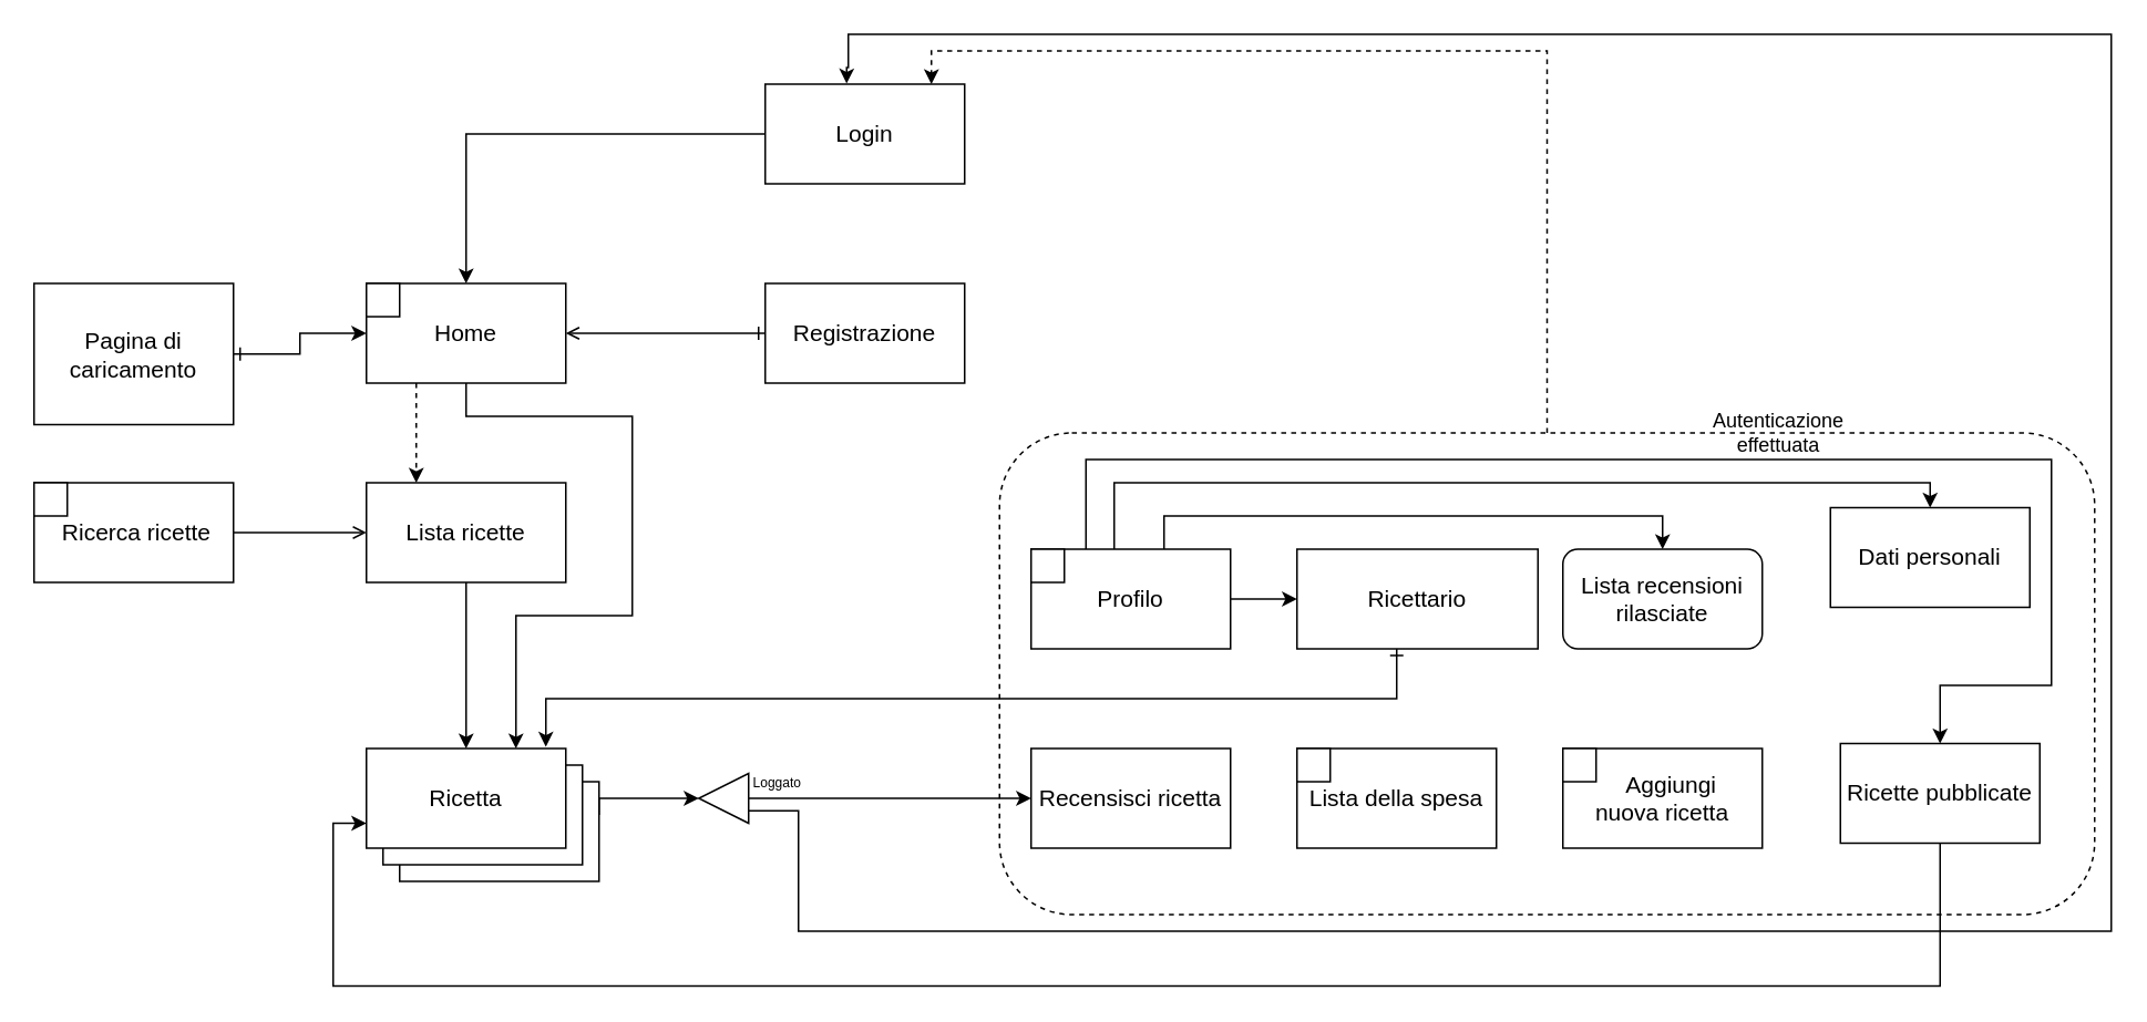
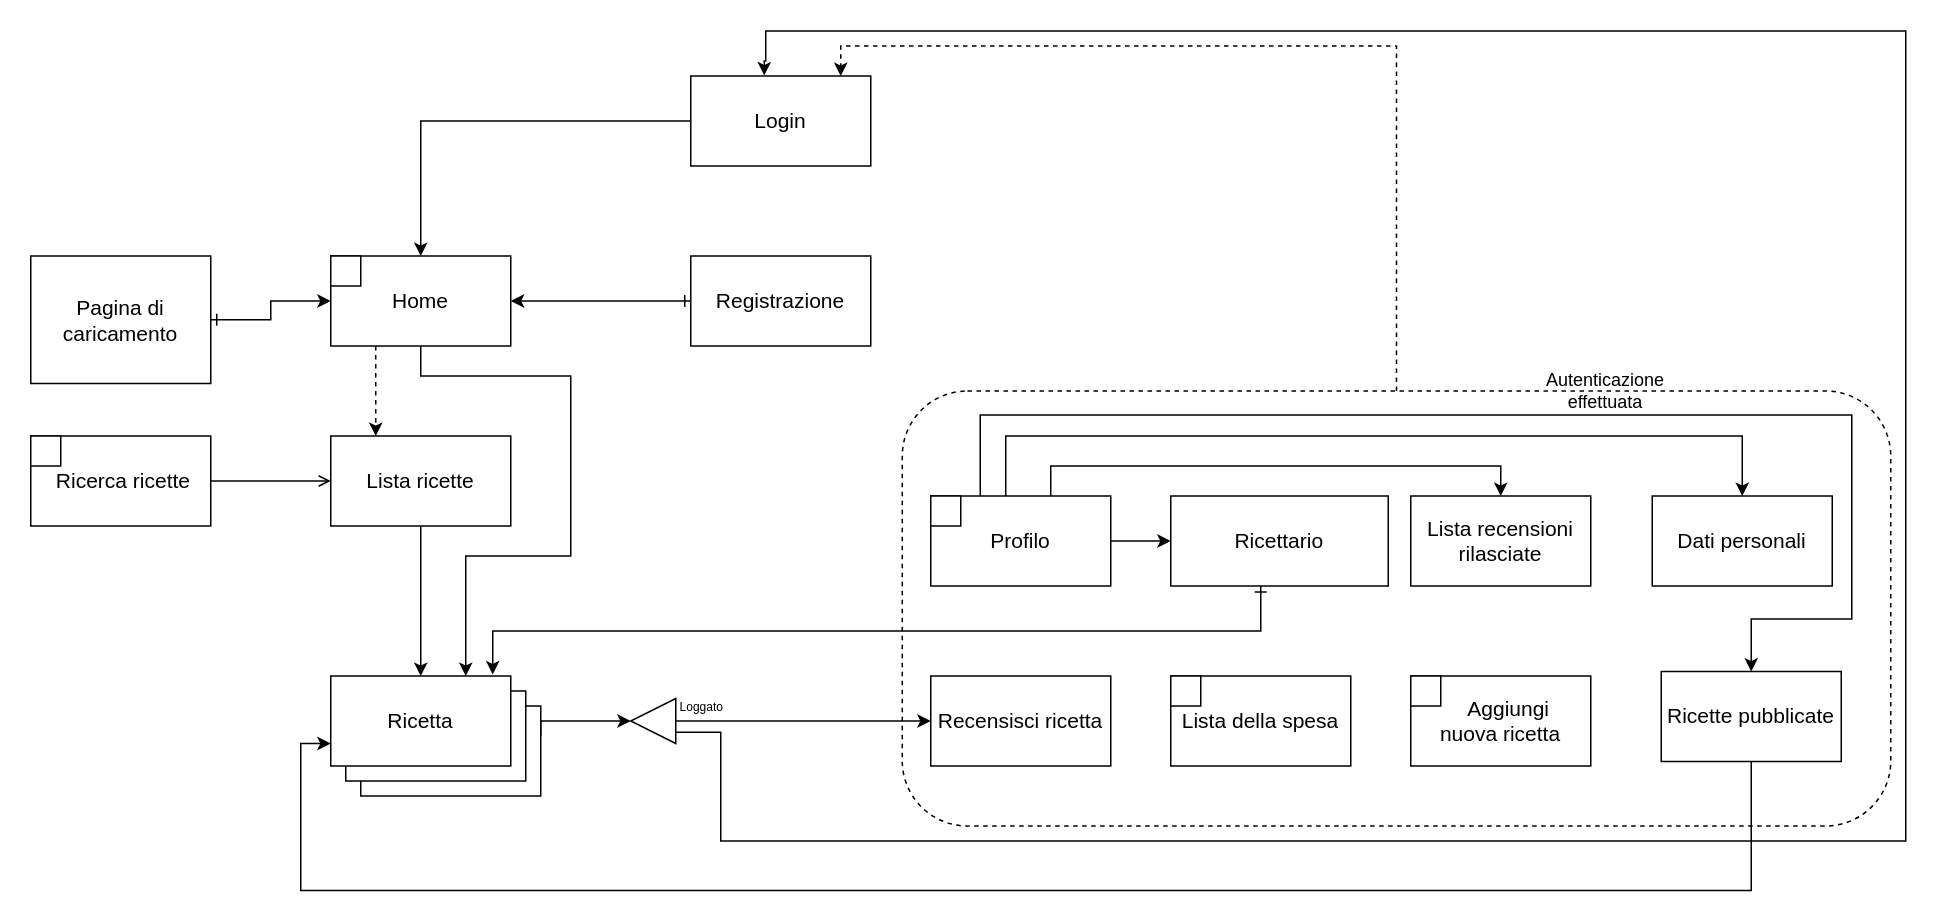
  <mxCell id="0" />
  <mxCell id="1" parent="0" />
  <mxCell id="2" value="" style="rounded=0;whiteSpace=wrap;html=1;" parent="1" vertex="1"><mxGeometry x="240" y="470" width="120" height="60" as="geometry" /></mxCell>
  <mxCell id="3" style="edgeStyle=orthogonalEdgeStyle;rounded=0;orthogonalLoop=1;jettySize=auto;html=1;entryX=1;entryY=0.5;entryDx=0;entryDy=0;startArrow=none;startFill=0;" parent="1" target="18" edge="1"><mxGeometry relative="1" as="geometry"><mxPoint x="360" y="490" as="sourcePoint" /><Array as="points"><mxPoint x="360" y="480" /></Array></mxGeometry></mxCell>
  <mxCell id="4" value="" style="rounded=0;whiteSpace=wrap;html=1;" parent="1" vertex="1"><mxGeometry x="230" y="460" width="120" height="60" as="geometry" /></mxCell>
  <mxCell id="5" value="" style="rounded=1;whiteSpace=wrap;html=1;fillColor=none;dashed=1;" parent="1" vertex="1"><mxGeometry x="601" y="260" width="659" height="290" as="geometry" /></mxCell>
  <mxCell id="6" style="edgeStyle=orthogonalEdgeStyle;rounded=0;orthogonalLoop=1;jettySize=auto;html=1;entryX=0;entryY=0.5;entryDx=0;entryDy=0;startArrow=ERone;startFill=0;" parent="1" source="7" target="10" edge="1"><mxGeometry relative="1" as="geometry" /></mxCell>
  <mxCell id="7" value="&lt;font style=&quot;font-size: 14px&quot;&gt;Pagina di caricamento&lt;/font&gt;" style="rounded=0;whiteSpace=wrap;html=1;" parent="1" vertex="1"><mxGeometry x="20" y="170" width="120" height="85" as="geometry" /></mxCell>
  <mxCell id="8" style="edgeStyle=orthogonalEdgeStyle;rounded=0;orthogonalLoop=1;jettySize=auto;html=1;entryX=0.75;entryY=0;entryDx=0;entryDy=0;startArrow=none;startFill=0;exitX=0.5;exitY=1;exitDx=0;exitDy=0;" parent="1" source="10" target="15" edge="1"><mxGeometry relative="1" as="geometry"><Array as="points"><mxPoint x="280" y="250" /><mxPoint x="380" y="250" /><mxPoint x="380" y="370" /><mxPoint x="310" y="370" /></Array></mxGeometry></mxCell>
  <mxCell id="9" style="edgeStyle=orthogonalEdgeStyle;rounded=0;orthogonalLoop=1;jettySize=auto;html=1;entryX=0.25;entryY=0;entryDx=0;entryDy=0;exitX=0.25;exitY=1;exitDx=0;exitDy=0;dashed=1;" edge="1" parent="1" source="10" target="14"><mxGeometry relative="1" as="geometry"><Array as="points" /></mxGeometry></mxCell>
  <mxCell id="10" value="&lt;font style=&quot;font-size: 14px&quot;&gt;Home&lt;/font&gt;" style="rounded=0;whiteSpace=wrap;html=1;" parent="1" vertex="1"><mxGeometry x="220" y="170" width="120" height="60" as="geometry" /></mxCell>
  <mxCell id="11" style="edgeStyle=orthogonalEdgeStyle;rounded=0;orthogonalLoop=1;jettySize=auto;html=1;entryX=0;entryY=0.5;entryDx=0;entryDy=0;endArrow=open;" parent="1" source="12" target="14" edge="1"><mxGeometry relative="1" as="geometry" /></mxCell>
  <mxCell id="12" value="&lt;font style=&quot;font-size: 14px&quot;&gt;&amp;nbsp;Ricerca ricette&lt;/font&gt;" style="rounded=0;whiteSpace=wrap;html=1;" parent="1" vertex="1"><mxGeometry x="20" y="290" width="120" height="60" as="geometry" /></mxCell>
  <mxCell id="13" style="edgeStyle=orthogonalEdgeStyle;rounded=0;orthogonalLoop=1;jettySize=auto;html=1;entryX=0.5;entryY=0;entryDx=0;entryDy=0;startArrow=none;startFill=0;" parent="1" source="14" target="15" edge="1"><mxGeometry relative="1" as="geometry" /></mxCell>
  <mxCell id="14" value="&lt;font style=&quot;font-size: 14px&quot;&gt;Lista ricette&lt;/font&gt;" style="rounded=0;whiteSpace=wrap;html=1;" parent="1" vertex="1"><mxGeometry x="220" y="290" width="120" height="60" as="geometry" /></mxCell>
  <mxCell id="15" value="&lt;font style=&quot;font-size: 14px&quot;&gt;Ricetta&lt;/font&gt;" style="rounded=0;whiteSpace=wrap;html=1;" parent="1" vertex="1"><mxGeometry x="220" y="450" width="120" height="60" as="geometry" /></mxCell>
  <mxCell id="16" style="edgeStyle=orthogonalEdgeStyle;rounded=0;orthogonalLoop=1;jettySize=auto;html=1;entryX=0;entryY=0.5;entryDx=0;entryDy=0;startArrow=none;startFill=0;" parent="1" source="18" target="30" edge="1"><mxGeometry relative="1" as="geometry"><mxPoint x="520" y="465" as="targetPoint" /></mxGeometry></mxCell>
  <mxCell id="17" style="edgeStyle=orthogonalEdgeStyle;rounded=0;orthogonalLoop=1;jettySize=auto;html=1;entryX=0.408;entryY=-0.006;entryDx=0;entryDy=0;startArrow=none;startFill=0;exitX=0;exitY=0.25;exitDx=0;exitDy=0;entryPerimeter=0;" parent="1" source="18" target="22" edge="1"><mxGeometry relative="1" as="geometry"><Array as="points"><mxPoint x="480" y="488" /><mxPoint x="480" y="560" /><mxPoint x="1270" y="560" /><mxPoint x="1270" y="20" /><mxPoint x="510" y="20" /><mxPoint x="510" y="40" /><mxPoint x="509" y="40" /></Array></mxGeometry></mxCell>
  <mxCell id="18" value="" style="triangle;whiteSpace=wrap;html=1;rotation=-180;" parent="1" vertex="1"><mxGeometry x="420" y="465" width="30" height="30" as="geometry" /></mxCell>
- <mxCell id="19" style="edgeStyle=orthogonalEdgeStyle;rounded=0;orthogonalLoop=1;jettySize=auto;html=1;entryX=1;entryY=0.5;entryDx=0;entryDy=0;startArrow=ERone;startFill=0;endArrow=open;" parent="1" source="20" target="10" edge="1"><mxGeometry relative="1" as="geometry" /></mxCell>
+ <mxCell id="19" style="edgeStyle=orthogonalEdgeStyle;rounded=0;orthogonalLoop=1;jettySize=auto;html=1;entryX=1;entryY=0.5;entryDx=0;entryDy=0;startArrow=ERone;startFill=0;" parent="1" source="20" target="10" edge="1"><mxGeometry relative="1" as="geometry" /></mxCell>
  <mxCell id="20" value="&lt;font style=&quot;font-size: 14px&quot;&gt;Registrazione&lt;/font&gt;" style="rounded=0;whiteSpace=wrap;html=1;" parent="1" vertex="1"><mxGeometry x="460" y="170" width="120" height="60" as="geometry" /></mxCell>
  <mxCell id="21" style="edgeStyle=orthogonalEdgeStyle;rounded=0;orthogonalLoop=1;jettySize=auto;html=1;startArrow=none;startFill=0;" parent="1" source="22" target="10" edge="1"><mxGeometry relative="1" as="geometry" /></mxCell>
  <mxCell id="22" value="&lt;font style=&quot;font-size: 14px&quot;&gt;Login&lt;/font&gt;" style="rounded=0;whiteSpace=wrap;html=1;" parent="1" vertex="1"><mxGeometry x="460" y="50" width="120" height="60" as="geometry" /></mxCell>
  <mxCell id="23" style="edgeStyle=orthogonalEdgeStyle;rounded=0;orthogonalLoop=1;jettySize=auto;html=1;entryX=0;entryY=0.5;entryDx=0;entryDy=0;startArrow=none;startFill=0;" parent="1" source="27" target="33" edge="1"><mxGeometry relative="1" as="geometry" /></mxCell>
  <mxCell id="24" style="edgeStyle=orthogonalEdgeStyle;rounded=0;orthogonalLoop=1;jettySize=auto;html=1;entryX=0.5;entryY=0;entryDx=0;entryDy=0;startArrow=none;startFill=0;" parent="1" source="27" target="34" edge="1"><mxGeometry relative="1" as="geometry"><Array as="points"><mxPoint x="700" y="310" /><mxPoint x="1000" y="310" /></Array></mxGeometry></mxCell>
  <mxCell id="25" style="edgeStyle=orthogonalEdgeStyle;rounded=0;orthogonalLoop=1;jettySize=auto;html=1;entryX=0.5;entryY=0;entryDx=0;entryDy=0;startArrow=none;startFill=0;" parent="1" source="27" target="28" edge="1"><mxGeometry relative="1" as="geometry"><Array as="points"><mxPoint x="670" y="290" /><mxPoint x="1161" y="290" /></Array></mxGeometry></mxCell>
  <mxCell id="26" style="edgeStyle=orthogonalEdgeStyle;rounded=0;orthogonalLoop=1;jettySize=auto;html=1;entryX=0.5;entryY=0;entryDx=0;entryDy=0;" parent="1" source="27" target="44" edge="1"><mxGeometry relative="1" as="geometry"><Array as="points"><mxPoint x="653" y="276" /><mxPoint x="1234" y="276" /><mxPoint x="1234" y="412" /><mxPoint x="1167" y="412" /></Array></mxGeometry></mxCell>
  <mxCell id="27" value="&lt;font style=&quot;font-size: 14px&quot;&gt;Profilo&lt;/font&gt;" style="rounded=0;whiteSpace=wrap;html=1;" parent="1" vertex="1"><mxGeometry x="620" y="330" width="120" height="60" as="geometry" /></mxCell>
- <mxCell id="28" value="&lt;font style=&quot;font-size: 14px&quot;&gt;Dati personali&lt;/font&gt;" style="rounded=0;whiteSpace=wrap;html=1;" parent="1" vertex="1"><mxGeometry x="1101" y="305" width="120" height="60" as="geometry" /></mxCell>
+ <mxCell id="28" value="&lt;font style=&quot;font-size: 14px&quot;&gt;Dati personali&lt;/font&gt;" style="rounded=0;whiteSpace=wrap;html=1;" parent="1" vertex="1"><mxGeometry x="1101" y="330" width="120" height="60" as="geometry" /></mxCell>
  <mxCell id="29" value="&lt;font style=&quot;font-size: 14px&quot;&gt;Lista della spesa&lt;/font&gt;" style="rounded=0;whiteSpace=wrap;html=1;" parent="1" vertex="1"><mxGeometry x="780" y="450" width="120" height="60" as="geometry" /></mxCell>
  <mxCell id="30" value="&lt;font style=&quot;font-size: 14px&quot;&gt;Recensisci ricetta&lt;/font&gt;" style="rounded=0;whiteSpace=wrap;html=1;" parent="1" vertex="1"><mxGeometry x="620" y="450" width="120" height="60" as="geometry" /></mxCell>
  <mxCell id="31" value="&lt;font style=&quot;font-size: 14px&quot;&gt;&amp;nbsp; &amp;nbsp; Aggiungi&amp;nbsp; &amp;nbsp;nuova ricetta&amp;nbsp;&lt;/font&gt;" style="rounded=0;whiteSpace=wrap;html=1;" parent="1" vertex="1"><mxGeometry x="940" y="450" width="120" height="60" as="geometry" /></mxCell>
  <mxCell id="32" style="edgeStyle=orthogonalEdgeStyle;rounded=0;orthogonalLoop=1;jettySize=auto;html=1;entryX=0.9;entryY=-0.017;entryDx=0;entryDy=0;entryPerimeter=0;startArrow=ERone;startFill=0;" parent="1" source="33" target="15" edge="1"><mxGeometry relative="1" as="geometry"><Array as="points"><mxPoint x="840" y="420" /><mxPoint x="328" y="420" /></Array></mxGeometry></mxCell>
  <mxCell id="33" value="&lt;font style=&quot;font-size: 14px&quot;&gt;Ricettario&lt;/font&gt;" style="rounded=0;whiteSpace=wrap;html=1;" parent="1" vertex="1"><mxGeometry x="780" y="330" width="145" height="60" as="geometry" /></mxCell>
- <mxCell id="34" value="&lt;font style=&quot;font-size: 14px&quot;&gt;Lista recensioni rilasciate&lt;/font&gt;" style="whiteSpace=wrap;html=1;rounded=1;" parent="1" vertex="1"><mxGeometry x="940" y="330" width="120" height="60" as="geometry" /></mxCell>
+ <mxCell id="34" value="&lt;font style=&quot;font-size: 14px&quot;&gt;Lista recensioni rilasciate&lt;/font&gt;" style="rounded=0;whiteSpace=wrap;html=1;" parent="1" vertex="1"><mxGeometry x="940" y="330" width="120" height="60" as="geometry" /></mxCell>
  <mxCell id="35" style="edgeStyle=orthogonalEdgeStyle;rounded=0;orthogonalLoop=1;jettySize=auto;html=1;startArrow=none;startFill=0;dashed=1;" parent="1" source="5" target="22" edge="1"><mxGeometry relative="1" as="geometry"><Array as="points"><mxPoint x="930" y="30" /><mxPoint x="560" y="30" /></Array></mxGeometry></mxCell>
  <mxCell id="36" value="" style="rounded=0;whiteSpace=wrap;html=1;fillColor=#ffffff;" parent="1" vertex="1"><mxGeometry x="620" y="330" width="20" height="20" as="geometry" /></mxCell>
  <mxCell id="37" value="" style="rounded=0;whiteSpace=wrap;html=1;fillColor=#ffffff;" parent="1" vertex="1"><mxGeometry x="940" y="450" width="20" height="20" as="geometry" /></mxCell>
  <mxCell id="38" value="" style="rounded=0;whiteSpace=wrap;html=1;fillColor=#ffffff;" parent="1" vertex="1"><mxGeometry x="780" y="450" width="20" height="20" as="geometry" /></mxCell>
  <mxCell id="39" value="" style="rounded=0;whiteSpace=wrap;html=1;fillColor=#ffffff;" parent="1" vertex="1"><mxGeometry x="220" y="170" width="20" height="20" as="geometry" /></mxCell>
  <mxCell id="40" value="" style="rounded=0;whiteSpace=wrap;html=1;fillColor=#ffffff;" parent="1" vertex="1"><mxGeometry x="20" y="290" width="20" height="20" as="geometry" /></mxCell>
  <mxCell id="41" value="&lt;font style=&quot;font-size: 8px&quot;&gt;Loggato&lt;/font&gt;" style="text;html=1;align=center;verticalAlign=middle;resizable=0;points=[];autosize=1;" parent="1" vertex="1"><mxGeometry x="447" y="460" width="40" height="20" as="geometry" /></mxCell>
  <mxCell id="42" value="Autenticazione effettuata" style="text;html=1;strokeColor=none;fillColor=none;align=center;verticalAlign=middle;whiteSpace=wrap;rounded=0;" parent="1" vertex="1"><mxGeometry x="1050" y="250" width="40" height="20" as="geometry" /></mxCell>
  <mxCell id="43" style="edgeStyle=orthogonalEdgeStyle;rounded=0;orthogonalLoop=1;jettySize=auto;html=1;entryX=0;entryY=0.75;entryDx=0;entryDy=0;" parent="1" source="44" target="15" edge="1"><mxGeometry relative="1" as="geometry"><Array as="points"><mxPoint x="1167" y="593" /><mxPoint x="200" y="593" /><mxPoint x="200" y="495" /></Array></mxGeometry></mxCell>
  <mxCell id="44" value="&lt;font style=&quot;font-size: 14px&quot;&gt;Ricette pubblicate&lt;/font&gt;" style="rounded=0;whiteSpace=wrap;html=1;" parent="1" vertex="1"><mxGeometry x="1107" y="447" width="120" height="60" as="geometry" /></mxCell>
